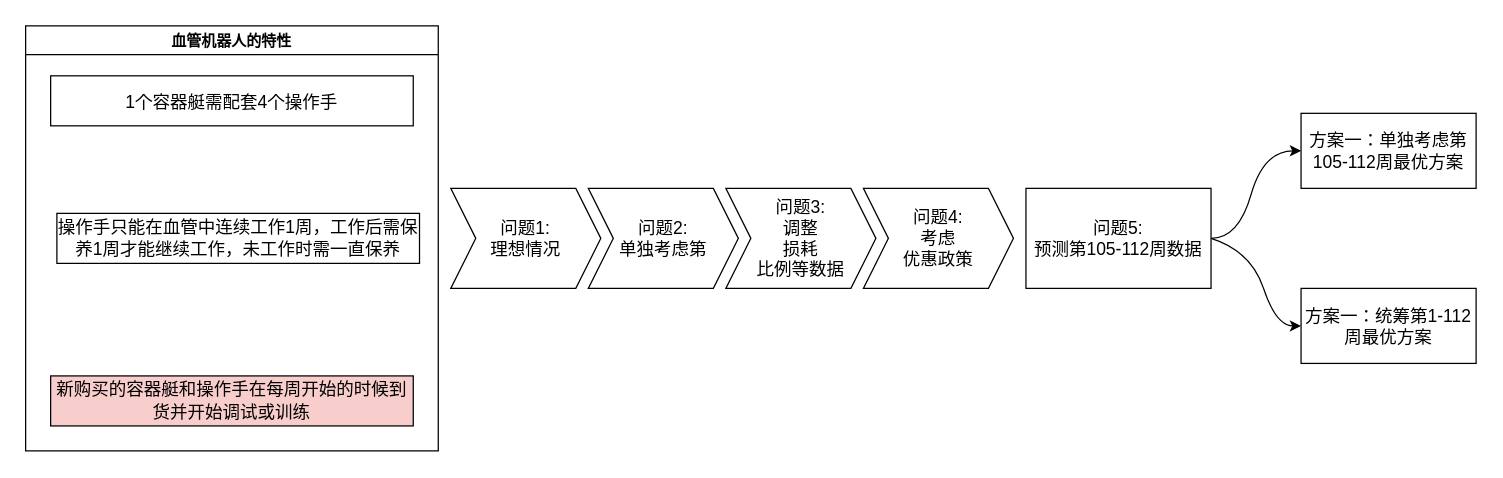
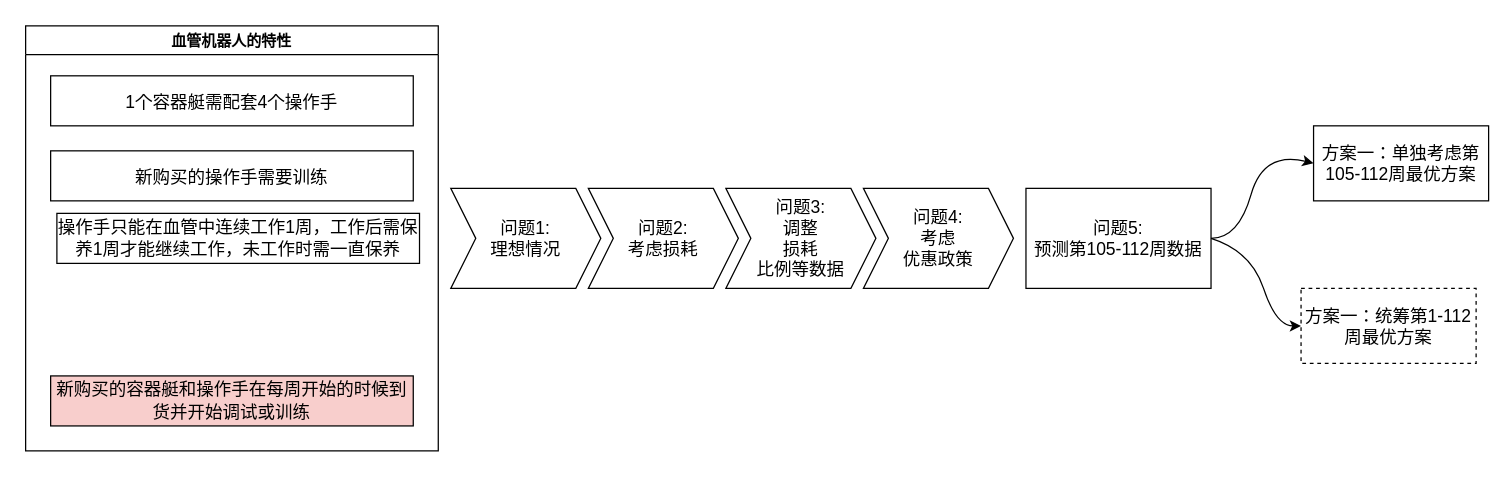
  <mxCell id="0" />
  <mxCell id="1" parent="0" />
  <mxCell id="2" value="血管机器人的特性" style="swimlane;" vertex="1" parent="1"><mxGeometry x="20" y="20" width="330" height="340" as="geometry" /></mxCell>
  <mxCell id="3" value="&lt;p class=&quot;MsoNormal&quot; style=&quot;margin: 0cm ; text-align: justify&quot;&gt;&lt;font style=&quot;font-size: 14px&quot;&gt;&lt;span lang=&quot;EN-US&quot;&gt;1&lt;/span&gt;个容器艇需配套&lt;span lang=&quot;EN-US&quot;&gt;4&lt;/span&gt;个操作手&lt;/font&gt;&lt;font face=&quot;times new roman, serif&quot;&gt;&lt;span lang=&quot;EN-US&quot; style=&quot;font-size: 12pt ; font-size: 12pt&quot;&gt;&lt;/span&gt;&lt;/font&gt;&lt;/p&gt;" style="rounded=0;whiteSpace=wrap;html=1;" vertex="1" parent="2"><mxGeometry x="20" y="40" width="290" height="40" as="geometry" /></mxCell>
+ <mxCell id="4" value="&lt;span&gt;&lt;font style=&quot;font-size: 14px&quot;&gt;新购买的操作手需要训练&lt;/font&gt;&lt;/span&gt;&lt;span style=&quot;font-size: medium&quot;&gt;&lt;/span&gt;" style="rounded=0;whiteSpace=wrap;html=1;" vertex="1" parent="2"><mxGeometry x="20" y="100" width="290" height="40" as="geometry" /></mxCell>
  <mxCell id="5" value="&lt;font style=&quot;font-size: 14px&quot;&gt;新购买的容器艇和操作手在每周开始的时候到货并开始调试或训练&lt;/font&gt;&lt;span style=&quot;font-size: medium&quot;&gt;&lt;/span&gt;" style="rounded=0;whiteSpace=wrap;html=1;fillColor=#f8cecc;" vertex="1" parent="2"><mxGeometry x="20" y="280" width="290" height="40" as="geometry" /></mxCell>
  <mxCell id="6" value="&lt;span&gt;&lt;font style=&quot;font-size: 14px&quot;&gt;操作手只能在血管中连续工作&lt;span lang=&quot;EN-US&quot;&gt;1&lt;/span&gt;周，工作后需保养&lt;span lang=&quot;EN-US&quot;&gt;1&lt;/span&gt;周才能继续工作，未工作时需一直保养&lt;/font&gt;&lt;/span&gt;&lt;span style=&quot;font-size: medium&quot;&gt;&lt;/span&gt;" style="rounded=0;whiteSpace=wrap;html=1;" vertex="1" parent="2"><mxGeometry x="25" y="150" width="290" height="40" as="geometry" /></mxCell>
  <mxCell id="7" value="问题5:&lt;br&gt;预测第105-112周数据" style="rounded=0;whiteSpace=wrap;html=1;fontFamily=Helvetica;fontSize=14;" vertex="1" parent="1"><mxGeometry x="820" y="150" width="148" height="80" as="geometry" /></mxCell>
- <mxCell id="8" value="方案一：单独考虑第105-112周最优方案" style="rounded=0;whiteSpace=wrap;html=1;fontFamily=Helvetica;fontSize=14;" vertex="1" parent="1"><mxGeometry x="1040" y="90" width="140" height="60" as="geometry" /></mxCell>
- <mxCell id="9" value="方案一：统筹第1-112周最优方案" style="rounded=0;whiteSpace=wrap;html=1;fontFamily=Helvetica;fontSize=14;" vertex="1" parent="1"><mxGeometry x="1040" y="230" width="140" height="60" as="geometry" /></mxCell>
+ <mxCell id="8" value="方案一：单独考虑第105-112周最优方案" style="rounded=0;whiteSpace=wrap;html=1;fontFamily=Helvetica;fontSize=14;" vertex="1" parent="1"><mxGeometry x="1050" y="100" width="140" height="60" as="geometry" /></mxCell>
+ <mxCell id="9" value="方案一：统筹第1-112周最优方案" style="rounded=0;whiteSpace=wrap;html=1;fontFamily=Helvetica;fontSize=14;dashed=1;" vertex="1" parent="1"><mxGeometry x="1040" y="230" width="140" height="60" as="geometry" /></mxCell>
  <mxCell id="10" value="问题1:&lt;br style=&quot;padding: 0px ; margin: 0px&quot;&gt;理想情况" style="shape=step;perimeter=stepPerimeter;whiteSpace=wrap;html=1;fixedSize=1;fontFamily=Helvetica;fontSize=14;" vertex="1" parent="1"><mxGeometry x="360" y="150" width="120" height="80" as="geometry" /></mxCell>
- <mxCell id="11" value="&lt;span&gt;问题2:&lt;/span&gt;&lt;br style=&quot;padding: 0px ; margin: 0px&quot;&gt;&lt;span&gt;单独考虑第&lt;/span&gt;" style="shape=step;perimeter=stepPerimeter;whiteSpace=wrap;html=1;fixedSize=1;fontFamily=Helvetica;fontSize=14;" vertex="1" parent="1"><mxGeometry x="470" y="150" width="120" height="80" as="geometry" /></mxCell>
+ <mxCell id="11" value="&lt;span&gt;问题2:&lt;/span&gt;&lt;br style=&quot;padding: 0px ; margin: 0px&quot;&gt;&lt;span&gt;考虑损耗&lt;/span&gt;" style="shape=step;perimeter=stepPerimeter;whiteSpace=wrap;html=1;fixedSize=1;fontFamily=Helvetica;fontSize=14;" vertex="1" parent="1"><mxGeometry x="470" y="150" width="120" height="80" as="geometry" /></mxCell>
  <mxCell id="12" value="&lt;span&gt;问题4:&lt;/span&gt;&lt;br style=&quot;padding: 0px ; margin: 0px&quot;&gt;&lt;span&gt;考虑&lt;/span&gt;&lt;br style=&quot;padding: 0px ; margin: 0px&quot;&gt;&lt;span&gt;优惠政策&lt;/span&gt;" style="shape=step;perimeter=stepPerimeter;whiteSpace=wrap;html=1;fixedSize=1;fontFamily=Helvetica;fontSize=14;" vertex="1" parent="1"><mxGeometry x="690" y="150" width="120" height="80" as="geometry" /></mxCell>
  <mxCell id="13" value="&lt;span&gt;问题3:&lt;/span&gt;&lt;br style=&quot;padding: 0px ; margin: 0px&quot;&gt;&lt;span&gt;调整&lt;/span&gt;&lt;br style=&quot;padding: 0px ; margin: 0px&quot;&gt;&lt;span&gt;损耗&lt;/span&gt;&lt;br style=&quot;padding: 0px ; margin: 0px&quot;&gt;&lt;span&gt;比例等数据&lt;/span&gt;" style="shape=step;perimeter=stepPerimeter;whiteSpace=wrap;html=1;fixedSize=1;fontFamily=Helvetica;fontSize=14;" vertex="1" parent="1"><mxGeometry x="580" y="150" width="120" height="80" as="geometry" /></mxCell>
  <mxCell id="14" value="" style="curved=1;endArrow=classic;html=1;rounded=1;labelBackgroundColor=default;fontFamily=Helvetica;fontSize=14;fontColor=default;strokeColor=default;shape=connector;entryX=0;entryY=0.5;entryDx=0;entryDy=0;exitX=1;exitY=0.5;exitDx=0;exitDy=0;" edge="1" parent="1" source="7" target="8"><mxGeometry width="50" height="50" relative="1" as="geometry"><mxPoint x="900" y="250" as="sourcePoint" /><mxPoint x="950" y="200" as="targetPoint" /><Array as="points"><mxPoint x="990" y="190" /><mxPoint x="1010" y="120" /></Array></mxGeometry></mxCell>
  <mxCell id="15" value="" style="curved=1;endArrow=classic;html=1;rounded=1;labelBackgroundColor=default;fontFamily=Helvetica;fontSize=14;fontColor=default;strokeColor=default;shape=connector;entryX=0;entryY=0.5;entryDx=0;entryDy=0;exitX=1;exitY=0.5;exitDx=0;exitDy=0;" edge="1" parent="1" source="7" target="9"><mxGeometry width="50" height="50" relative="1" as="geometry"><mxPoint x="900" y="250" as="sourcePoint" /><mxPoint x="960" y="270" as="targetPoint" /><Array as="points"><mxPoint x="1000" y="200" /><mxPoint x="1020" y="260" /></Array></mxGeometry></mxCell>
